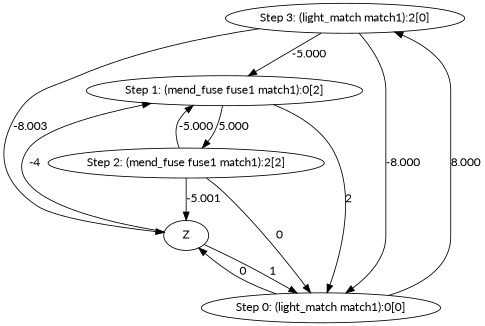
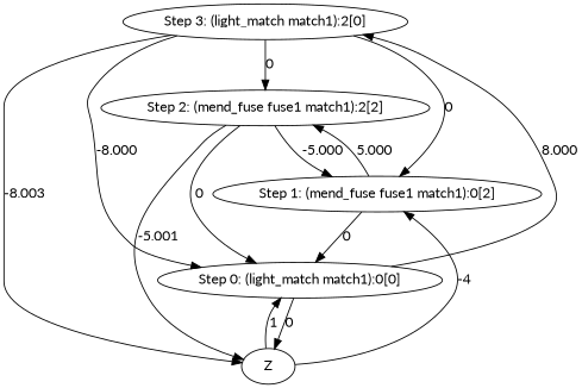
  digraph {
    fontname=Lato
    node [fontname=Lato]
    edge [fontname=Lato]
    n1 [label="Step 3: (light_match match1):2[0]"]
    n2 [label="Step 2: (mend_fuse fuse1 match1):2[2]"]
    n3 [label="Step 1: (mend_fuse fuse1 match1):0[2]"]
    n4 [label="Step 0: (light_match match1):0[0]"]
    Z
-   n1 -> n3 [label=-5.000]
+   n1 -> n2 [label=0]
+   n1 -> n3 [label=0]
    n1 -> n4 [label=-8.000]
    n1 -> Z [label=-8.003]
    n2 -> n3 [label=-5.000]
    n2 -> n4 [label=0]
    n2 -> Z [label=-5.001]
    n3 -> n2 [label=5.000]
-   n3 -> n4 [label=2]
+   n3 -> n4 [label=0]
    n4 -> n1 [label=8.000]
    n4 -> Z [label=0]
    Z -> n3 [label=-4]
    Z -> n4 [label=1]
  }
